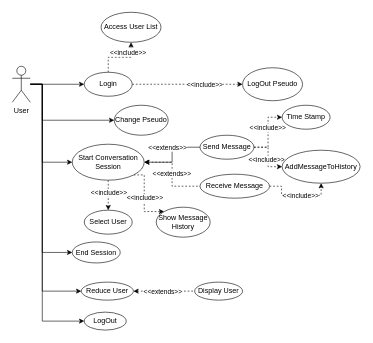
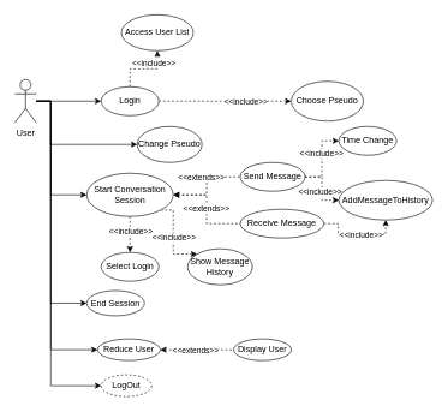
  <mxCell id="0" />
  <mxCell id="1" parent="0" />
  <mxCell id="2" style="edgeStyle=orthogonalEdgeStyle;rounded=0;orthogonalLoop=1;jettySize=auto;html=1;entryX=0;entryY=0.5;entryDx=0;entryDy=0;" edge="1" parent="1" source="8" target="16"><mxGeometry relative="1" as="geometry" /></mxCell>
  <mxCell id="3" style="edgeStyle=orthogonalEdgeStyle;rounded=0;orthogonalLoop=1;jettySize=auto;html=1;entryX=0;entryY=0.5;entryDx=0;entryDy=0;" edge="1" parent="1" source="8" target="10"><mxGeometry relative="1" as="geometry"><Array as="points"><mxPoint x="70" y="140" /><mxPoint x="70" y="200" /></Array></mxGeometry></mxCell>
  <mxCell id="4" style="edgeStyle=orthogonalEdgeStyle;rounded=0;orthogonalLoop=1;jettySize=auto;html=1;entryX=0;entryY=0.5;entryDx=0;entryDy=0;" edge="1" parent="1" source="8" target="25"><mxGeometry relative="1" as="geometry"><Array as="points"><mxPoint x="70" y="140" /><mxPoint x="70" y="270" /></Array></mxGeometry></mxCell>
  <mxCell id="5" style="edgeStyle=orthogonalEdgeStyle;rounded=0;orthogonalLoop=1;jettySize=auto;html=1;entryX=0;entryY=0.5;entryDx=0;entryDy=0;" edge="1" parent="1" source="8" target="39"><mxGeometry relative="1" as="geometry"><Array as="points"><mxPoint x="70" y="140" /><mxPoint x="70" y="421" /></Array></mxGeometry></mxCell>
  <mxCell id="6" style="edgeStyle=orthogonalEdgeStyle;rounded=0;orthogonalLoop=1;jettySize=auto;html=1;entryX=0;entryY=0.5;entryDx=0;entryDy=0;" edge="1" parent="1" source="8" target="42"><mxGeometry relative="1" as="geometry"><Array as="points"><mxPoint x="70" y="140" /><mxPoint x="70" y="485" /></Array></mxGeometry></mxCell>
  <mxCell id="7" style="edgeStyle=orthogonalEdgeStyle;rounded=0;orthogonalLoop=1;jettySize=auto;html=1;entryX=0;entryY=0.5;entryDx=0;entryDy=0;" edge="1" parent="1" source="8" target="38"><mxGeometry relative="1" as="geometry"><Array as="points"><mxPoint x="70" y="140" /><mxPoint x="70" y="535" /></Array></mxGeometry></mxCell>
  <mxCell id="8" value="User" style="shape=umlActor;verticalLabelPosition=bottom;verticalAlign=top;html=1;" parent="1" vertex="1"><mxGeometry x="20" y="110" width="30" height="60" as="geometry" /></mxCell>
  <mxCell id="9" value="Access User List" style="ellipse;whiteSpace=wrap;html=1;" parent="1" vertex="1"><mxGeometry x="168" y="20" width="100" height="50" as="geometry" /></mxCell>
  <mxCell id="10" value="Change Pseudo" style="ellipse;whiteSpace=wrap;html=1;" parent="1" vertex="1"><mxGeometry x="190" y="175" width="90" height="50" as="geometry" /></mxCell>
- <mxCell id="11" value="LogOut Pseudo" style="ellipse;whiteSpace=wrap;html=1;" parent="1" vertex="1"><mxGeometry x="404" y="112.5" width="100" height="55" as="geometry" /></mxCell>
+ <mxCell id="11" value="Choose Pseudo" style="ellipse;whiteSpace=wrap;html=1;" parent="1" vertex="1"><mxGeometry x="404" y="112.5" width="100" height="55" as="geometry" /></mxCell>
  <mxCell id="12" style="edgeStyle=orthogonalEdgeStyle;rounded=0;orthogonalLoop=1;jettySize=auto;html=1;exitX=1;exitY=0.5;exitDx=0;exitDy=0;entryX=0;entryY=0.5;entryDx=0;entryDy=0;dashed=1;" parent="1" source="16" target="11" edge="1"><mxGeometry relative="1" as="geometry" /></mxCell>
  <mxCell id="13" value="&amp;lt;&amp;lt;include&amp;gt;&amp;gt;" style="edgeLabel;html=1;align=center;verticalAlign=middle;resizable=0;points=[];" parent="12" vertex="1" connectable="0"><mxGeometry x="-0.276" relative="1" as="geometry"><mxPoint x="53" as="offset" /></mxGeometry></mxCell>
  <mxCell id="14" style="edgeStyle=orthogonalEdgeStyle;rounded=0;orthogonalLoop=1;jettySize=auto;html=1;entryX=0.5;entryY=1;entryDx=0;entryDy=0;dashed=1;" edge="1" parent="1" source="16" target="9"><mxGeometry relative="1" as="geometry" /></mxCell>
  <mxCell id="15" value="&amp;lt;&amp;lt;include&amp;gt;&amp;gt;" style="edgeLabel;html=1;align=center;verticalAlign=middle;resizable=0;points=[];" vertex="1" connectable="0" parent="14"><mxGeometry x="0.281" y="1" relative="1" as="geometry"><mxPoint x="1" y="-8" as="offset" /></mxGeometry></mxCell>
  <mxCell id="16" value="Login" style="ellipse;whiteSpace=wrap;html=1;" parent="1" vertex="1"><mxGeometry x="140" y="120" width="80" height="40" as="geometry" /></mxCell>
  <mxCell id="17" style="edgeStyle=orthogonalEdgeStyle;rounded=0;orthogonalLoop=1;jettySize=auto;html=1;entryX=0.5;entryY=0;entryDx=0;entryDy=0;dashed=1;" parent="1" source="25" target="26" edge="1"><mxGeometry relative="1" as="geometry" /></mxCell>
  <mxCell id="18" value="&amp;lt;&amp;lt;include&amp;gt;&amp;gt;" style="edgeLabel;html=1;align=center;verticalAlign=middle;resizable=0;points=[];" parent="17" vertex="1" connectable="0"><mxGeometry x="-0.102" relative="1" as="geometry"><mxPoint y="-2" as="offset" /></mxGeometry></mxCell>
- <mxCell id="19" style="edgeStyle=orthogonalEdgeStyle;rounded=0;orthogonalLoop=1;jettySize=auto;html=1;exitX=1;exitY=0.5;exitDx=0;exitDy=0;entryX=0;entryY=0.5;entryDx=0;entryDy=0;dashed=0;startArrow=classic;startFill=1;endArrow=none;endFill=0;" parent="1" source="25" target="31" edge="1"><mxGeometry relative="1" as="geometry" /></mxCell>
+ <mxCell id="19" style="edgeStyle=orthogonalEdgeStyle;rounded=0;orthogonalLoop=1;jettySize=auto;html=1;exitX=1;exitY=0.5;exitDx=0;exitDy=0;entryX=0;entryY=0.5;entryDx=0;entryDy=0;dashed=1;startArrow=classic;startFill=1;endArrow=none;endFill=0;" parent="1" source="25" target="31" edge="1"><mxGeometry relative="1" as="geometry" /></mxCell>
  <mxCell id="20" value="&amp;lt;&amp;lt;extends&amp;gt;&amp;gt;" style="edgeLabel;html=1;align=center;verticalAlign=middle;resizable=0;points=[];" parent="19" vertex="1" connectable="0"><mxGeometry x="0.259" relative="1" as="geometry"><mxPoint x="-11" as="offset" /></mxGeometry></mxCell>
  <mxCell id="21" style="edgeStyle=orthogonalEdgeStyle;rounded=0;orthogonalLoop=1;jettySize=auto;html=1;exitX=1;exitY=0.5;exitDx=0;exitDy=0;entryX=0;entryY=0.5;entryDx=0;entryDy=0;dashed=1;startArrow=classic;startFill=1;endArrow=none;endFill=0;" parent="1" source="25" target="34" edge="1"><mxGeometry relative="1" as="geometry" /></mxCell>
  <mxCell id="22" value="&amp;lt;&amp;lt;extends&amp;gt;&amp;gt;" style="edgeLabel;html=1;align=center;verticalAlign=middle;resizable=0;points=[];" parent="21" vertex="1" connectable="0"><mxGeometry x="0.171" relative="1" as="geometry"><mxPoint x="-1" y="-12" as="offset" /></mxGeometry></mxCell>
  <mxCell id="23" style="edgeStyle=orthogonalEdgeStyle;rounded=0;orthogonalLoop=1;jettySize=auto;html=1;exitX=1;exitY=1;exitDx=0;exitDy=0;entryX=0;entryY=0;entryDx=0;entryDy=0;dashed=1;" parent="1" source="25" target="37" edge="1"><mxGeometry relative="1" as="geometry"><Array as="points"><mxPoint x="240" y="291" /><mxPoint x="240" y="352" /></Array></mxGeometry></mxCell>
  <mxCell id="24" value="&amp;lt;&amp;lt;include&amp;gt;&amp;gt;" style="edgeLabel;html=1;align=center;verticalAlign=middle;resizable=0;points=[];" parent="23" vertex="1" connectable="0"><mxGeometry x="0.155" y="-2" relative="1" as="geometry"><mxPoint x="2" y="-9" as="offset" /></mxGeometry></mxCell>
  <mxCell id="25" value="Start Conversation Session" style="ellipse;whiteSpace=wrap;html=1;" parent="1" vertex="1"><mxGeometry x="120" y="240" width="120" height="60" as="geometry" /></mxCell>
- <mxCell id="26" value="Select User" style="ellipse;whiteSpace=wrap;html=1;" parent="1" vertex="1"><mxGeometry x="140" y="350" width="80" height="40" as="geometry" /></mxCell>
+ <mxCell id="26" value="Select Login" style="ellipse;whiteSpace=wrap;html=1;" parent="1" vertex="1"><mxGeometry x="140" y="350" width="80" height="40" as="geometry" /></mxCell>
  <mxCell id="27" style="edgeStyle=orthogonalEdgeStyle;rounded=0;orthogonalLoop=1;jettySize=auto;html=1;exitX=1;exitY=0.5;exitDx=0;exitDy=0;entryX=0;entryY=0.5;entryDx=0;entryDy=0;dashed=1;" parent="1" source="31" target="36" edge="1"><mxGeometry relative="1" as="geometry" /></mxCell>
  <mxCell id="28" value="&amp;lt;&amp;lt;include&amp;gt;&amp;gt;" style="edgeLabel;html=1;align=center;verticalAlign=middle;resizable=0;points=[];" parent="27" vertex="1" connectable="0"><mxGeometry x="0.156" y="1" relative="1" as="geometry"><mxPoint as="offset" /></mxGeometry></mxCell>
  <mxCell id="29" style="edgeStyle=orthogonalEdgeStyle;rounded=0;orthogonalLoop=1;jettySize=auto;html=1;exitX=1;exitY=0.5;exitDx=0;exitDy=0;entryX=0;entryY=0.5;entryDx=0;entryDy=0;dashed=1;" parent="1" source="31" target="35" edge="1"><mxGeometry relative="1" as="geometry" /></mxCell>
  <mxCell id="30" value="&amp;lt;&amp;lt;include&amp;gt;&amp;gt;" style="edgeLabel;html=1;align=center;verticalAlign=middle;resizable=0;points=[];" parent="29" vertex="1" connectable="0"><mxGeometry x="0.13" y="-3" relative="1" as="geometry"><mxPoint y="-1" as="offset" /></mxGeometry></mxCell>
  <mxCell id="31" value="Send Message" style="ellipse;whiteSpace=wrap;html=1;" parent="1" vertex="1"><mxGeometry x="333" y="225" width="90" height="40" as="geometry" /></mxCell>
  <mxCell id="32" style="edgeStyle=orthogonalEdgeStyle;rounded=0;orthogonalLoop=1;jettySize=auto;html=1;exitX=1;exitY=0.5;exitDx=0;exitDy=0;entryX=0.5;entryY=1;entryDx=0;entryDy=0;dashed=1;" parent="1" source="34" target="35" edge="1"><mxGeometry relative="1" as="geometry" /></mxCell>
  <mxCell id="33" value="&amp;lt;&amp;lt;include&amp;gt;&amp;gt;" style="edgeLabel;html=1;align=center;verticalAlign=middle;resizable=0;points=[];" parent="32" vertex="1" connectable="0"><mxGeometry x="-0.197" y="-1" relative="1" as="geometry"><mxPoint x="17" as="offset" /></mxGeometry></mxCell>
  <mxCell id="34" value="Receive Message" style="ellipse;whiteSpace=wrap;html=1;" parent="1" vertex="1"><mxGeometry x="333" y="290" width="116" height="40" as="geometry" /></mxCell>
  <mxCell id="35" value="AddMessageToHistory" style="ellipse;whiteSpace=wrap;html=1;" parent="1" vertex="1"><mxGeometry x="470" y="250" width="130" height="55" as="geometry" /></mxCell>
- <mxCell id="36" value="Time Stamp" style="ellipse;whiteSpace=wrap;html=1;" parent="1" vertex="1"><mxGeometry x="470" y="175" width="80" height="40" as="geometry" /></mxCell>
+ <mxCell id="36" value="Time Change" style="ellipse;whiteSpace=wrap;html=1;" parent="1" vertex="1"><mxGeometry x="470" y="175" width="80" height="40" as="geometry" /></mxCell>
  <mxCell id="37" value="Show Message History" style="ellipse;whiteSpace=wrap;html=1;" parent="1" vertex="1"><mxGeometry x="260" y="345" width="90" height="50" as="geometry" /></mxCell>
- <mxCell id="38" value="LogOut" style="ellipse;whiteSpace=wrap;html=1;" parent="1" vertex="1"><mxGeometry x="140" y="520" width="70" height="30" as="geometry" /></mxCell>
+ <mxCell id="38" value="LogOut" style="ellipse;whiteSpace=wrap;html=1;dashed=1;" parent="1" vertex="1"><mxGeometry x="140" y="520" width="70" height="30" as="geometry" /></mxCell>
  <mxCell id="39" value="End Session" style="ellipse;whiteSpace=wrap;html=1;" parent="1" vertex="1"><mxGeometry x="120" y="403" width="80" height="35" as="geometry" /></mxCell>
  <mxCell id="40" style="edgeStyle=orthogonalEdgeStyle;rounded=0;orthogonalLoop=1;jettySize=auto;html=1;entryX=0;entryY=0.5;entryDx=0;entryDy=0;dashed=1;endArrow=none;endFill=0;startArrow=classic;startFill=1;" parent="1" source="42" target="43" edge="1"><mxGeometry relative="1" as="geometry" /></mxCell>
  <mxCell id="41" value="&amp;lt;&amp;lt;extends&amp;gt;&amp;gt;" style="edgeLabel;html=1;align=center;verticalAlign=middle;resizable=0;points=[];" parent="40" vertex="1" connectable="0"><mxGeometry x="-0.263" relative="1" as="geometry"><mxPoint x="10" as="offset" /></mxGeometry></mxCell>
  <mxCell id="42" value="Reduce User" style="ellipse;whiteSpace=wrap;html=1;" parent="1" vertex="1"><mxGeometry x="135" y="470" width="87" height="30" as="geometry" /></mxCell>
  <mxCell id="43" value="Display User" style="ellipse;whiteSpace=wrap;html=1;" parent="1" vertex="1"><mxGeometry x="324" y="470" width="80" height="30" as="geometry" /></mxCell>
